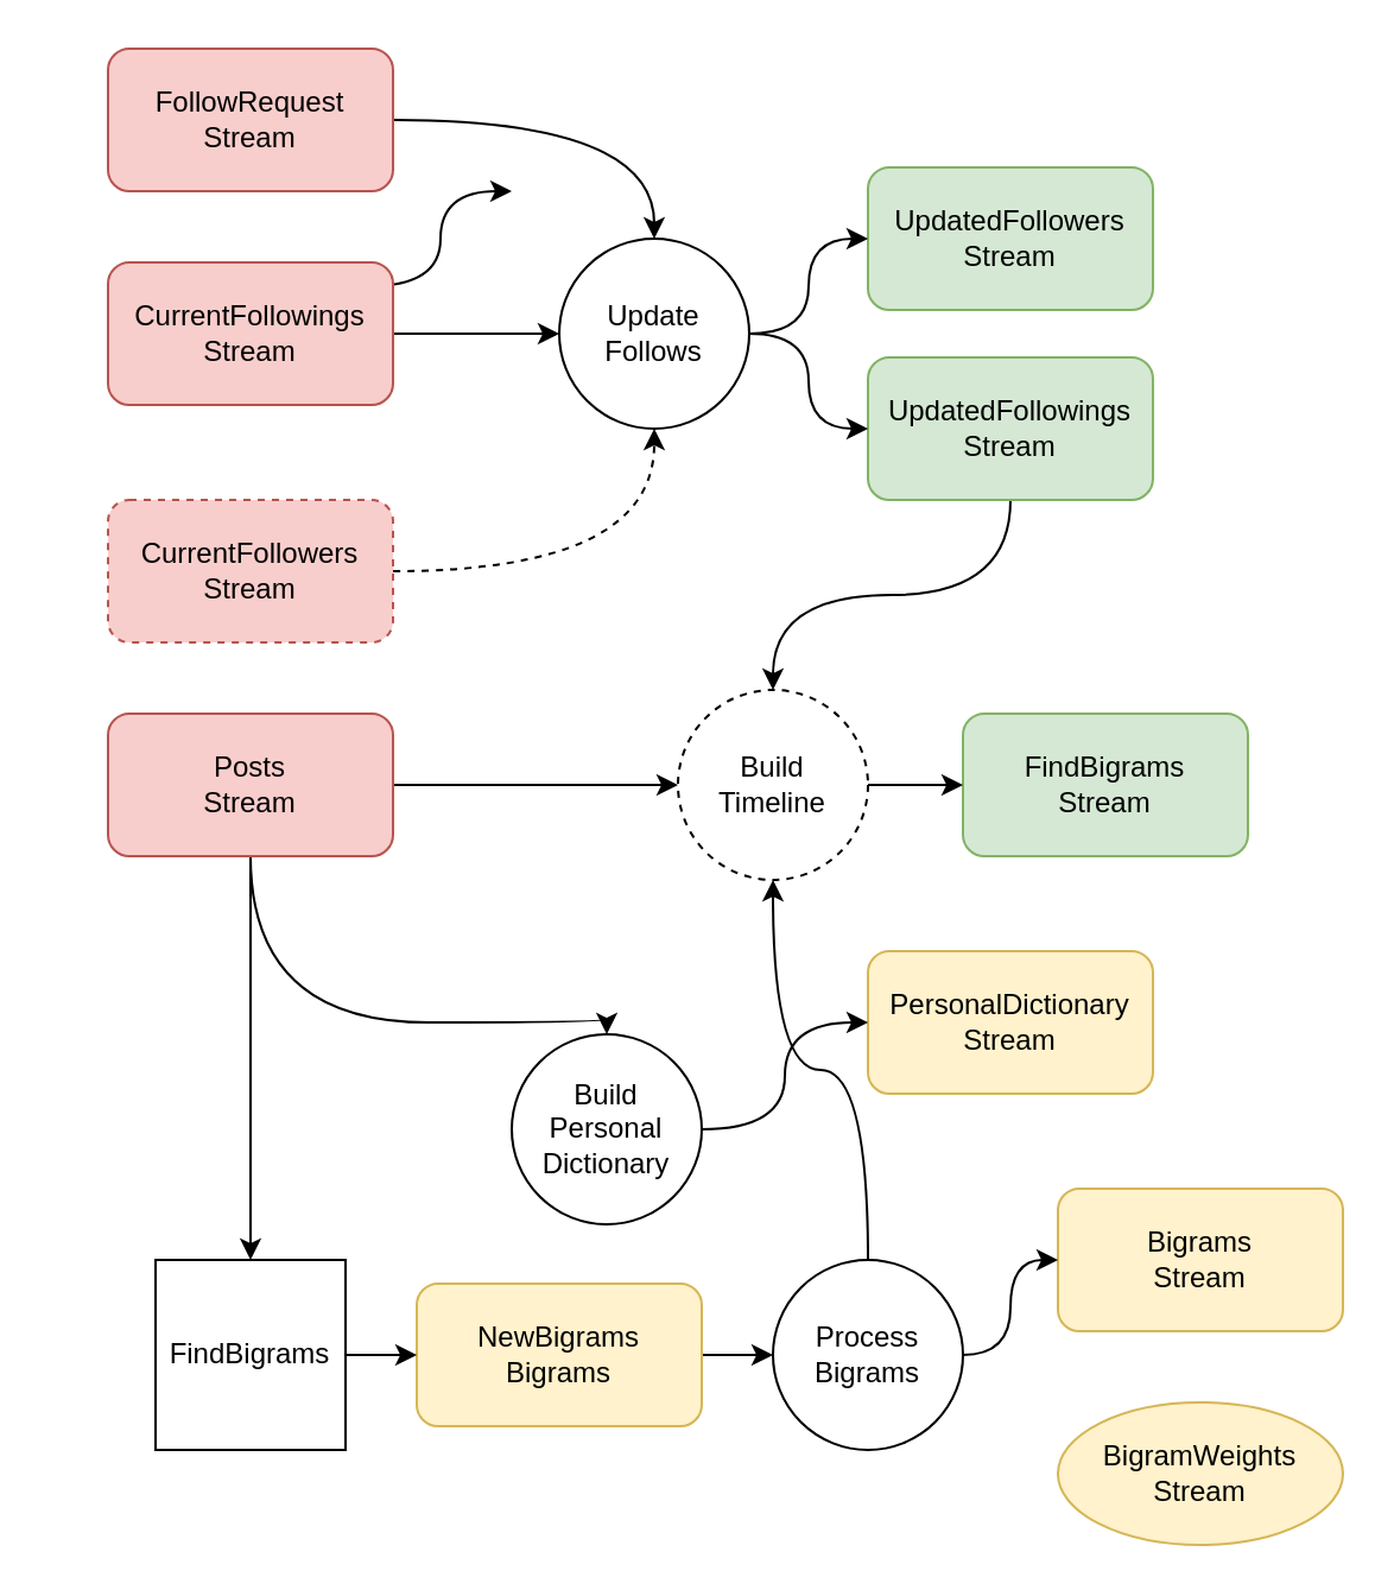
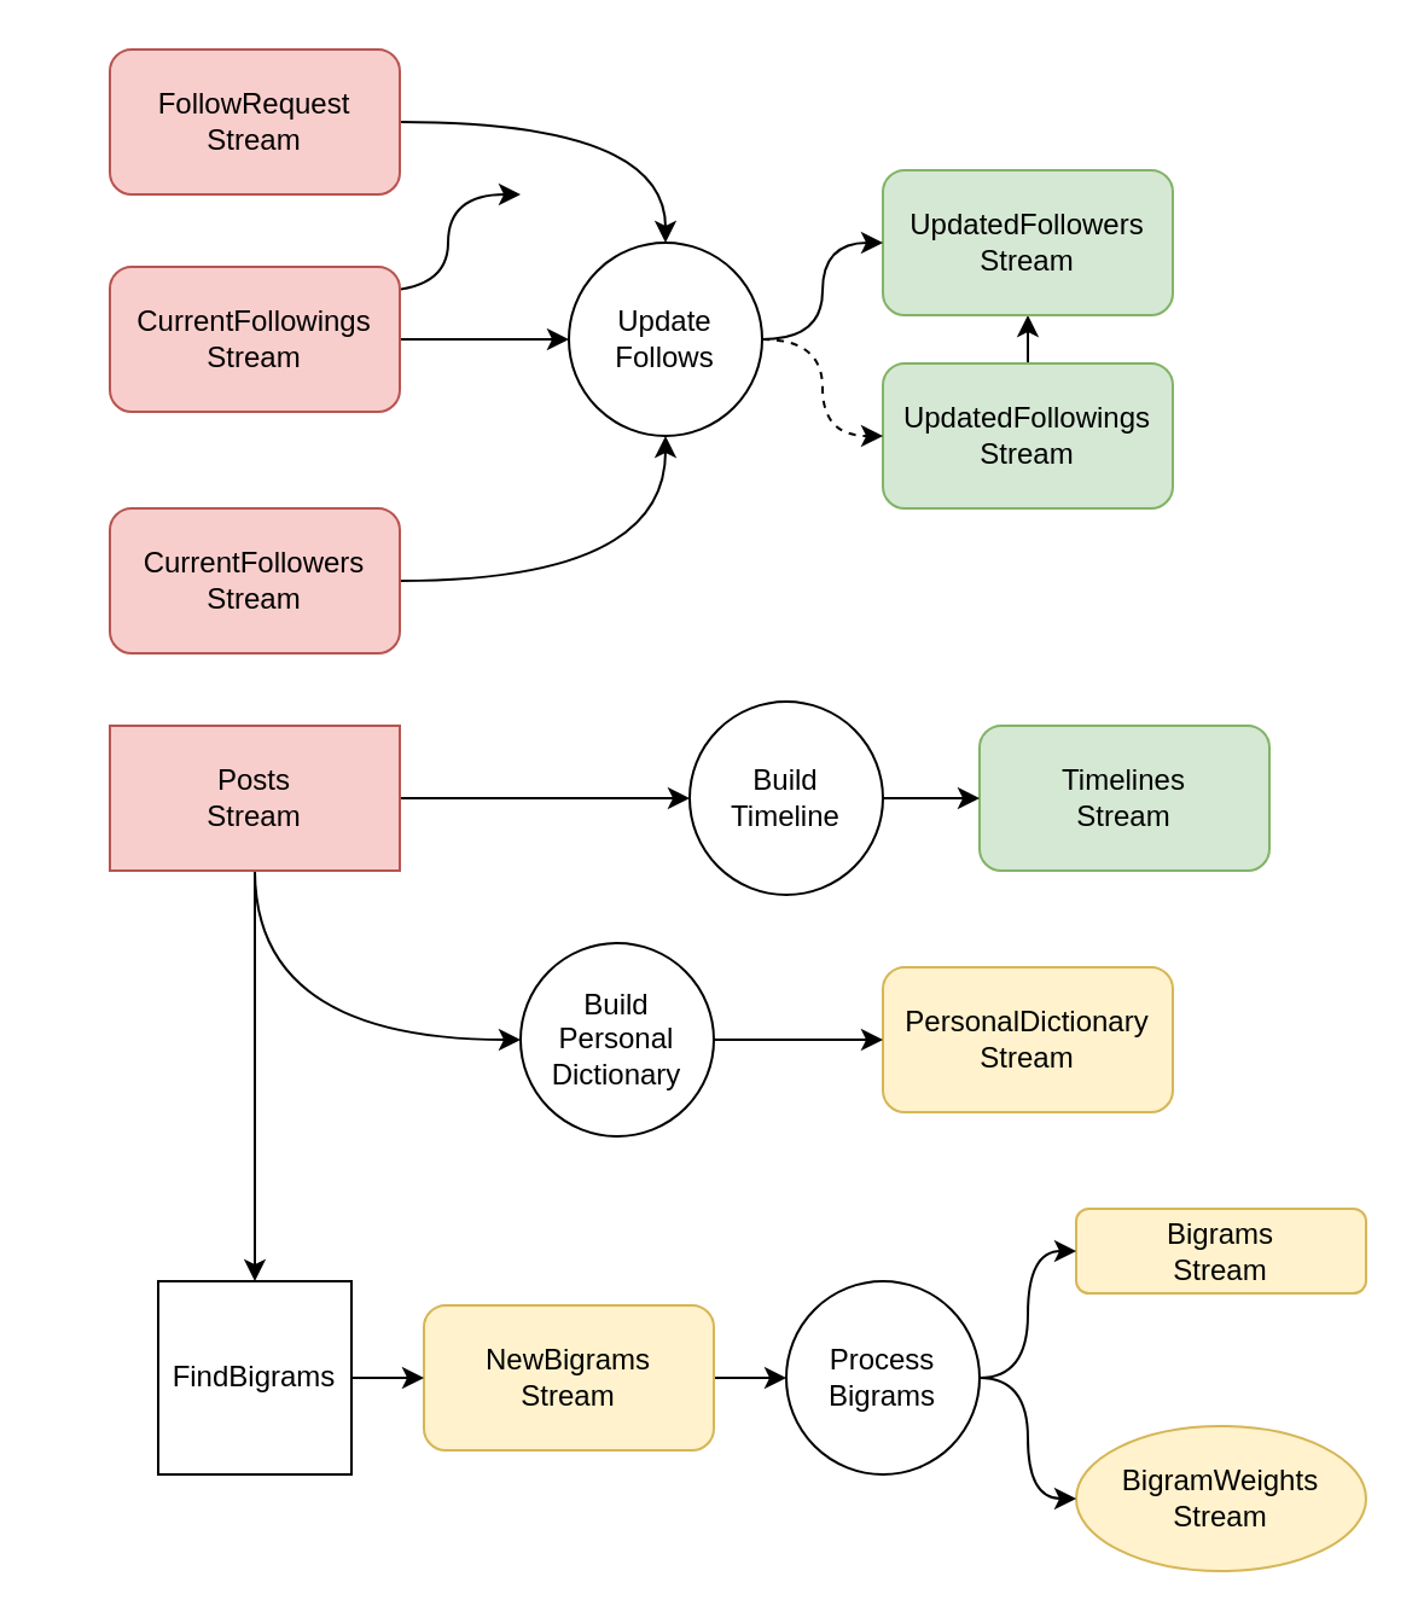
  <mxCell id="0" />
  <mxCell id="1" parent="0" />
  <mxCell id="2" style="edgeStyle=orthogonalEdgeStyle;rounded=0;orthogonalLoop=1;jettySize=auto;html=1;" edge="1" parent="1"><mxGeometry relative="1" as="geometry"><mxPoint x="20" y="20" as="sourcePoint" /></mxGeometry></mxCell>
  <mxCell id="3" style="edgeStyle=orthogonalEdgeStyle;rounded=0;orthogonalLoop=1;jettySize=auto;html=1;curved=1;" edge="1" parent="1"><mxGeometry relative="1" as="geometry"><mxPoint x="155" y="120" as="sourcePoint" /></mxGeometry></mxCell>
  <mxCell id="4" style="edgeStyle=orthogonalEdgeStyle;rounded=0;orthogonalLoop=1;jettySize=auto;html=1;entryX=0;entryY=0.5;entryDx=0;entryDy=0;curved=1;" edge="1" parent="1"><mxGeometry relative="1" as="geometry"><mxPoint x="155" y="120" as="sourcePoint" /></mxGeometry></mxCell>
  <mxCell id="5" style="edgeStyle=orthogonalEdgeStyle;rounded=0;orthogonalLoop=1;jettySize=auto;html=1;curved=1;" edge="1" parent="1"><mxGeometry relative="1" as="geometry"><mxPoint x="155" y="120" as="sourcePoint" /><mxPoint x="215" y="80" as="targetPoint" /><Array as="points"><mxPoint x="185" y="120" /><mxPoint x="185" y="80" /></Array></mxGeometry></mxCell>
  <mxCell id="6" style="edgeStyle=orthogonalEdgeStyle;curved=1;rounded=0;orthogonalLoop=1;jettySize=auto;html=1;" edge="1" parent="1" source="7" target="22"><mxGeometry relative="1" as="geometry" /></mxCell>
  <mxCell id="7" value="&lt;div&gt;FollowRequest&lt;/div&gt;&lt;div&gt;Stream&lt;br&gt;&lt;/div&gt;" style="rounded=1;whiteSpace=wrap;html=1;fillColor=#f8cecc;strokeColor=#b85450;" vertex="1" parent="1"><mxGeometry x="45" y="20" width="120" height="60" as="geometry" /></mxCell>
  <mxCell id="8" style="edgeStyle=orthogonalEdgeStyle;curved=1;rounded=0;orthogonalLoop=1;jettySize=auto;html=1;" edge="1" parent="1" source="9" target="22"><mxGeometry relative="1" as="geometry" /></mxCell>
  <mxCell id="9" value="&lt;div&gt;CurrentFollowings&lt;/div&gt;&lt;div&gt;Stream&lt;br&gt;&lt;/div&gt;" style="rounded=1;whiteSpace=wrap;html=1;fillColor=#f8cecc;strokeColor=#b85450;" vertex="1" parent="1"><mxGeometry x="45" y="110" width="120" height="60" as="geometry" /></mxCell>
- <mxCell id="10" style="edgeStyle=orthogonalEdgeStyle;curved=1;rounded=0;orthogonalLoop=1;jettySize=auto;html=1;dashed=1;" edge="1" parent="1" source="11" target="22"><mxGeometry relative="1" as="geometry" /></mxCell>
- <mxCell id="11" value="&lt;div&gt;CurrentFollowers&lt;/div&gt;&lt;div&gt;Stream&lt;br&gt;&lt;/div&gt;" style="rounded=1;whiteSpace=wrap;html=1;fillColor=#f8cecc;strokeColor=#b85450;dashed=1;" vertex="1" parent="1"><mxGeometry x="45" y="210" width="120" height="60" as="geometry" /></mxCell>
+ <mxCell id="10" style="edgeStyle=orthogonalEdgeStyle;curved=1;rounded=0;orthogonalLoop=1;jettySize=auto;html=1;" edge="1" parent="1" source="11" target="22"><mxGeometry relative="1" as="geometry" /></mxCell>
+ <mxCell id="11" value="&lt;div&gt;CurrentFollowers&lt;/div&gt;&lt;div&gt;Stream&lt;br&gt;&lt;/div&gt;" style="rounded=1;whiteSpace=wrap;html=1;fillColor=#f8cecc;strokeColor=#b85450;" vertex="1" parent="1"><mxGeometry x="45" y="210" width="120" height="60" as="geometry" /></mxCell>
  <mxCell id="12" style="edgeStyle=orthogonalEdgeStyle;curved=1;rounded=0;orthogonalLoop=1;jettySize=auto;html=1;" edge="1" parent="1" source="15" target="24"><mxGeometry relative="1" as="geometry" /></mxCell>
  <mxCell id="13" style="edgeStyle=orthogonalEdgeStyle;curved=1;rounded=0;orthogonalLoop=1;jettySize=auto;html=1;" edge="1" parent="1" source="15" target="33"><mxGeometry relative="1" as="geometry" /></mxCell>
  <mxCell id="14" style="edgeStyle=orthogonalEdgeStyle;curved=1;rounded=0;orthogonalLoop=1;jettySize=auto;html=1;" edge="1" parent="1" source="15" target="31"><mxGeometry relative="1" as="geometry"><Array as="points"><mxPoint x="105" y="430" /></Array></mxGeometry></mxCell>
- <mxCell id="15" value="&lt;div&gt;Posts&lt;/div&gt;&lt;div&gt;Stream&lt;br&gt;&lt;/div&gt;" style="rounded=1;whiteSpace=wrap;html=1;fillColor=#f8cecc;strokeColor=#b85450;" vertex="1" parent="1"><mxGeometry x="45" y="300" width="120" height="60" as="geometry" /></mxCell>
- <mxCell id="16" style="edgeStyle=orthogonalEdgeStyle;curved=1;rounded=0;orthogonalLoop=1;jettySize=auto;html=1;" edge="1" parent="1" source="17" target="24"><mxGeometry relative="1" as="geometry" /></mxCell>
+ <mxCell id="15" value="&lt;div&gt;Posts&lt;/div&gt;&lt;div&gt;Stream&lt;br&gt;&lt;/div&gt;" style="whiteSpace=wrap;html=1;fillColor=#f8cecc;strokeColor=#b85450;rounded=0;" vertex="1" parent="1"><mxGeometry x="45" y="300" width="120" height="60" as="geometry" /></mxCell>
+ <mxCell id="16" style="edgeStyle=orthogonalEdgeStyle;curved=1;rounded=0;orthogonalLoop=1;jettySize=auto;html=1;" edge="1" parent="1" source="17" target="18"><mxGeometry relative="1" as="geometry" /></mxCell>
  <mxCell id="17" value="&lt;div&gt;UpdatedFollowings&lt;/div&gt;&lt;div&gt;Stream&lt;br&gt;&lt;/div&gt;" style="rounded=1;whiteSpace=wrap;html=1;fillColor=#d5e8d4;strokeColor=#82b366;" vertex="1" parent="1"><mxGeometry x="365" y="150" width="120" height="60" as="geometry" /></mxCell>
  <mxCell id="18" value="&lt;div&gt;UpdatedFollowers&lt;/div&gt;&lt;div&gt;Stream&lt;br&gt;&lt;/div&gt;" style="rounded=1;whiteSpace=wrap;html=1;fillColor=#d5e8d4;strokeColor=#82b366;" vertex="1" parent="1"><mxGeometry x="365" y="70" width="120" height="60" as="geometry" /></mxCell>
- <mxCell id="19" value="&lt;div&gt;FindBigrams&lt;/div&gt;&lt;div&gt;Stream&lt;/div&gt;" style="rounded=1;whiteSpace=wrap;html=1;fillColor=#d5e8d4;strokeColor=#82b366;" vertex="1" parent="1"><mxGeometry x="405" y="300" width="120" height="60" as="geometry" /></mxCell>
- <mxCell id="20" style="edgeStyle=orthogonalEdgeStyle;curved=1;rounded=0;orthogonalLoop=1;jettySize=auto;html=1;" edge="1" parent="1" source="22" target="17"><mxGeometry relative="1" as="geometry" /></mxCell>
+ <mxCell id="19" value="&lt;div&gt;Timelines&lt;/div&gt;&lt;div&gt;Stream&lt;/div&gt;" style="rounded=1;whiteSpace=wrap;html=1;fillColor=#d5e8d4;strokeColor=#82b366;" vertex="1" parent="1"><mxGeometry x="405" y="300" width="120" height="60" as="geometry" /></mxCell>
+ <mxCell id="20" style="edgeStyle=orthogonalEdgeStyle;curved=1;rounded=0;orthogonalLoop=1;jettySize=auto;html=1;dashed=1;" edge="1" parent="1" source="22" target="17"><mxGeometry relative="1" as="geometry" /></mxCell>
  <mxCell id="21" style="edgeStyle=orthogonalEdgeStyle;curved=1;rounded=0;orthogonalLoop=1;jettySize=auto;html=1;" edge="1" parent="1" source="22" target="18"><mxGeometry relative="1" as="geometry" /></mxCell>
  <mxCell id="22" value="&lt;div&gt;Update&lt;/div&gt;&lt;div&gt;Follows&lt;br&gt;&lt;/div&gt;" style="ellipse;whiteSpace=wrap;html=1;aspect=fixed;" vertex="1" parent="1"><mxGeometry x="235" y="100" width="80" height="80" as="geometry" /></mxCell>
  <mxCell id="23" style="edgeStyle=orthogonalEdgeStyle;curved=1;rounded=0;orthogonalLoop=1;jettySize=auto;html=1;" edge="1" parent="1" source="24" target="19"><mxGeometry relative="1" as="geometry" /></mxCell>
- <mxCell id="24" value="&lt;div&gt;Build&lt;/div&gt;&lt;div&gt;Timeline&lt;br&gt;&lt;/div&gt;" style="ellipse;whiteSpace=wrap;html=1;aspect=fixed;dashed=1;" vertex="1" parent="1"><mxGeometry x="285" y="290" width="80" height="80" as="geometry" /></mxCell>
+ <mxCell id="24" value="&lt;div&gt;Build&lt;/div&gt;&lt;div&gt;Timeline&lt;br&gt;&lt;/div&gt;" style="ellipse;whiteSpace=wrap;html=1;aspect=fixed;" vertex="1" parent="1"><mxGeometry x="285" y="290" width="80" height="80" as="geometry" /></mxCell>
  <mxCell id="25" style="edgeStyle=orthogonalEdgeStyle;curved=1;rounded=0;orthogonalLoop=1;jettySize=auto;html=1;" edge="1" parent="1" source="26" target="36"><mxGeometry relative="1" as="geometry" /></mxCell>
- <mxCell id="26" value="&lt;div&gt;NewBigrams&lt;/div&gt;&lt;div&gt;Bigrams&lt;br&gt;&lt;/div&gt;" style="rounded=1;whiteSpace=wrap;html=1;fillColor=#fff2cc;strokeColor=#d6b656;" vertex="1" parent="1"><mxGeometry x="175" y="540" width="120" height="60" as="geometry" /></mxCell>
- <mxCell id="27" value="&lt;div&gt;Bigrams&lt;/div&gt;&lt;div&gt;Stream&lt;br&gt;&lt;/div&gt;" style="rounded=1;whiteSpace=wrap;html=1;fillColor=#fff2cc;strokeColor=#d6b656;" vertex="1" parent="1"><mxGeometry x="445" y="500" width="120" height="60" as="geometry" /></mxCell>
+ <mxCell id="26" value="&lt;div&gt;NewBigrams&lt;/div&gt;&lt;div&gt;Stream&lt;br&gt;&lt;/div&gt;" style="rounded=1;whiteSpace=wrap;html=1;fillColor=#fff2cc;strokeColor=#d6b656;" vertex="1" parent="1"><mxGeometry x="175" y="540" width="120" height="60" as="geometry" /></mxCell>
+ <mxCell id="27" value="&lt;div&gt;Bigrams&lt;/div&gt;&lt;div&gt;Stream&lt;br&gt;&lt;/div&gt;" style="rounded=1;whiteSpace=wrap;html=1;fillColor=#fff2cc;strokeColor=#d6b656;" vertex="1" parent="1"><mxGeometry x="445" y="500" width="120" height="35" as="geometry" /></mxCell>
  <mxCell id="28" value="&lt;div&gt;BigramWeights&lt;/div&gt;&lt;div&gt;Stream&lt;br&gt;&lt;/div&gt;" style="ellipse;whiteSpace=wrap;html=1;fillColor=#fff2cc;strokeColor=#d6b656;" vertex="1" parent="1"><mxGeometry x="445" y="590" width="120" height="60" as="geometry" /></mxCell>
  <mxCell id="29" value="&lt;div&gt;PersonalDictionary&lt;/div&gt;&lt;div&gt;Stream&lt;br&gt;&lt;/div&gt;" style="rounded=1;whiteSpace=wrap;html=1;fillColor=#fff2cc;strokeColor=#d6b656;" vertex="1" parent="1"><mxGeometry x="365" y="400" width="120" height="60" as="geometry" /></mxCell>
  <mxCell id="30" style="edgeStyle=orthogonalEdgeStyle;curved=1;rounded=0;orthogonalLoop=1;jettySize=auto;html=1;" edge="1" parent="1" source="31" target="29"><mxGeometry relative="1" as="geometry" /></mxCell>
- <mxCell id="31" value="&lt;div&gt;Build&lt;/div&gt;&lt;div&gt;Personal&lt;/div&gt;&lt;div&gt;Dictionary&lt;br&gt;&lt;/div&gt;" style="ellipse;whiteSpace=wrap;html=1;aspect=fixed;" vertex="1" parent="1"><mxGeometry x="215" y="435" width="80" height="80" as="geometry" /></mxCell>
+ <mxCell id="31" value="&lt;div&gt;Build&lt;/div&gt;&lt;div&gt;Personal&lt;/div&gt;&lt;div&gt;Dictionary&lt;br&gt;&lt;/div&gt;" style="ellipse;whiteSpace=wrap;html=1;aspect=fixed;" vertex="1" parent="1"><mxGeometry x="215" y="390" width="80" height="80" as="geometry" /></mxCell>
  <mxCell id="32" style="edgeStyle=orthogonalEdgeStyle;curved=1;rounded=0;orthogonalLoop=1;jettySize=auto;html=1;" edge="1" parent="1" source="33" target="26"><mxGeometry relative="1" as="geometry" /></mxCell>
  <mxCell id="33" value="FindBigrams" style="whiteSpace=wrap;html=1;aspect=fixed;rounded=0;" vertex="1" parent="1"><mxGeometry x="65" y="530" width="80" height="80" as="geometry" /></mxCell>
  <mxCell id="34" style="edgeStyle=orthogonalEdgeStyle;curved=1;rounded=0;orthogonalLoop=1;jettySize=auto;html=1;" edge="1" parent="1" source="36" target="27"><mxGeometry relative="1" as="geometry" /></mxCell>
- <mxCell id="35" style="edgeStyle=orthogonalEdgeStyle;curved=1;rounded=0;orthogonalLoop=1;jettySize=auto;html=1;" edge="1" parent="1" source="36" target="24"><mxGeometry relative="1" as="geometry" /></mxCell>
+ <mxCell id="35" style="edgeStyle=orthogonalEdgeStyle;curved=1;rounded=0;orthogonalLoop=1;jettySize=auto;html=1;" edge="1" parent="1" source="36" target="28"><mxGeometry relative="1" as="geometry" /></mxCell>
  <mxCell id="36" value="&lt;div&gt;Process&lt;/div&gt;&lt;div&gt;Bigrams&lt;br&gt;&lt;/div&gt;" style="ellipse;whiteSpace=wrap;html=1;aspect=fixed;" vertex="1" parent="1"><mxGeometry x="325" y="530" width="80" height="80" as="geometry" /></mxCell>
